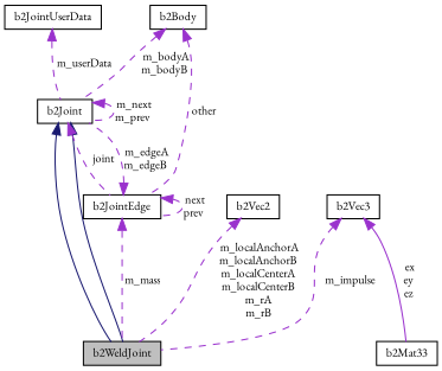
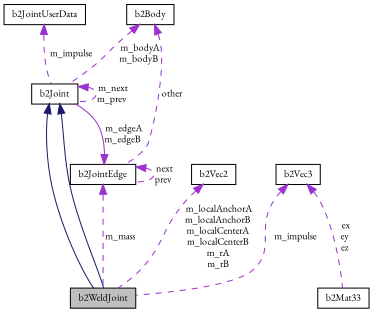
  digraph {
    fontname="EB Garamond"
    node [color=black fillcolor=white fontname="EB Garamond" fontsize=10 shape=record style=filled]
    edge [color=darkorchid3 dir=back fontname="EB Garamond" fontsize=10 labelfontname=Helvetica labelfontsize=10 style=dashed]
    n1 [fillcolor=grey75 fontcolor=black height=0.2 label=b2WeldJoint width=0.4]
    n2 [height=0.2 label=b2Joint width=0.4]
    n3 [height=0.2 label=b2JointEdge width=0.4]
    n4 [height=0.2 label=b2Body width=0.4]
    n5 [height=0.2 label=b2JointUserData width=0.4]
    n6 [height=0.2 label=b2Mat33 width=0.4]
    n7 [height=0.2 label=b2Vec3 width=0.4]
    n8 [height=0.2 label=b2Vec2 width=0.4]
    n2 -> n1 [color=midnightblue style=solid]
    n2 -> n1 [color=midnightblue style=solid]
    n2 -> n2 [label=" m_next\nm_prev"]
-   n2 -> n3 [label=" joint"]
    n3 -> n1 [label=" m_mass"]
-   n3 -> n2 [label=" m_edgeA\nm_edgeB"]
+   n3 -> n2 [label=" m_edgeA\nm_edgeB" style=solid]
    n3 -> n3 [label=" next\nprev"]
    n4 -> n2 [label=" m_bodyA\nm_bodyB"]
    n4 -> n3 [label=" other"]
-   n5 -> n2 [label=" m_userData"]
+   n5 -> n2 [label=" m_impulse"]
    n7 -> n1 [label=" m_impulse"]
-   n7 -> n6 [label=" ex\ney\nez" style=solid]
+   n7 -> n6 [label=" ex\ney\nez"]
    n8 -> n1 [label=" m_localAnchorA\nm_localAnchorB\nm_localCenterA\nm_localCenterB\nm_rA\nm_rB"]
  }
